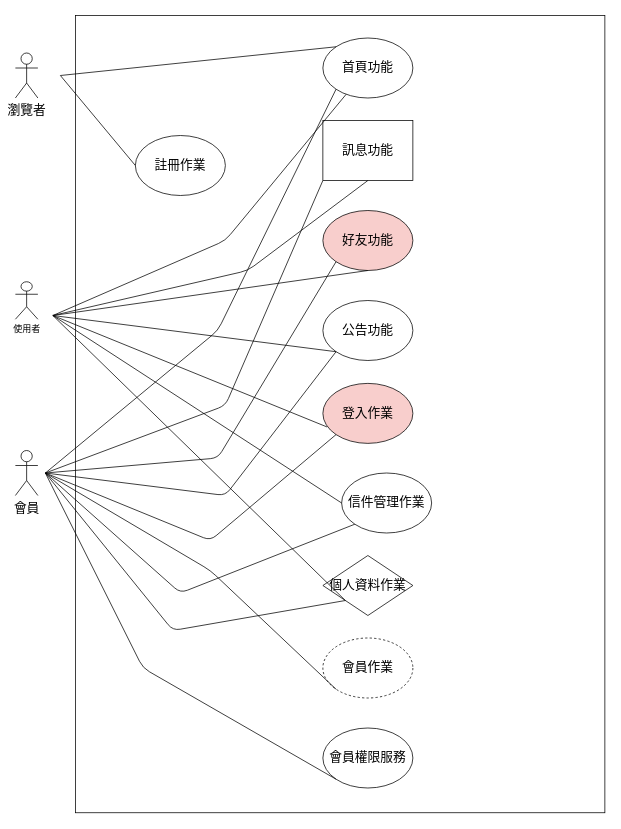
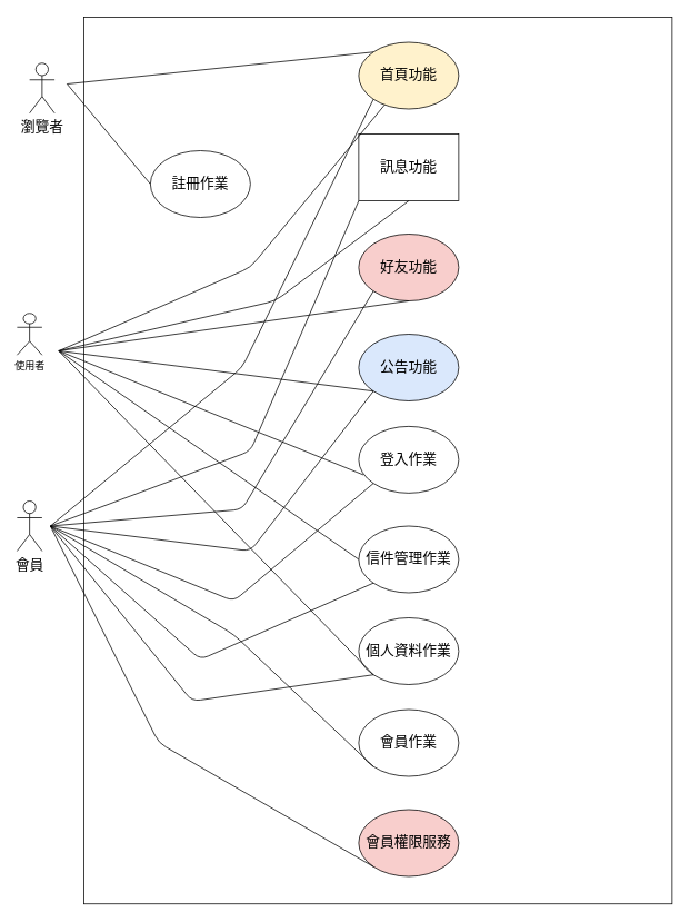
  <mxCell id="0" />
  <mxCell id="1" parent="0" />
  <mxCell id="2" value="使用者" style="shape=umlActor;verticalLabelPosition=bottom;verticalAlign=top;html=1;strokeWidth=1;perimeterSpacing=0;" vertex="1" parent="1"><mxGeometry x="20" y="375" width="30" height="50" as="geometry" /></mxCell>
  <mxCell id="3" value="" style="whiteSpace=wrap;html=1;aspect=fixed;" vertex="1" parent="1"><mxGeometry x="100" y="20" width="706" height="1063" as="geometry" /></mxCell>
  <mxCell id="4" value="&lt;font style=&quot;font-size: 17px&quot;&gt;註冊作業&lt;/font&gt;" style="ellipse;whiteSpace=wrap;html=1;" vertex="1" parent="1"><mxGeometry x="180" y="180" width="120" height="80" as="geometry" /></mxCell>
  <mxCell id="5" value="訊息功能" style="whiteSpace=wrap;html=1;fontSize=17;strokeWidth=1;rounded=0;" vertex="1" parent="1"><mxGeometry x="430" y="160" width="120" height="80" as="geometry" /></mxCell>
  <mxCell id="6" value="好友功能" style="ellipse;whiteSpace=wrap;html=1;fontSize=17;strokeWidth=1;fillColor=#f8cecc;" vertex="1" parent="1"><mxGeometry x="430" y="280" width="120" height="80" as="geometry" /></mxCell>
- <mxCell id="7" value="公告功能" style="ellipse;whiteSpace=wrap;html=1;fontSize=17;strokeWidth=1;" vertex="1" parent="1"><mxGeometry x="430" y="400" width="120" height="80" as="geometry" /></mxCell>
- <mxCell id="8" value="首頁功能" style="ellipse;whiteSpace=wrap;html=1;fontSize=17;strokeWidth=1;" vertex="1" parent="1"><mxGeometry x="430" y="50" width="120" height="80" as="geometry" /></mxCell>
- <mxCell id="9" value="瀏覽者" style="shape=umlActor;verticalLabelPosition=bottom;verticalAlign=top;html=1;outlineConnect=0;fontSize=17;strokeWidth=1;" vertex="1" parent="1"><mxGeometry x="20" y="70" width="30" height="60" as="geometry" /></mxCell>
+ <mxCell id="7" value="公告功能" style="ellipse;whiteSpace=wrap;html=1;fontSize=17;strokeWidth=1;fillColor=#dae8fc;" vertex="1" parent="1"><mxGeometry x="430" y="400" width="120" height="80" as="geometry" /></mxCell>
+ <mxCell id="8" value="首頁功能" style="ellipse;whiteSpace=wrap;html=1;fontSize=17;strokeWidth=1;fillColor=#fff2cc;" vertex="1" parent="1"><mxGeometry x="430" y="50" width="120" height="80" as="geometry" /></mxCell>
+ <mxCell id="9" value="瀏覽者" style="shape=umlActor;verticalLabelPosition=bottom;verticalAlign=top;html=1;outlineConnect=0;fontSize=17;strokeWidth=1;" vertex="1" parent="1"><mxGeometry x="35" y="75" width="30" height="60" as="geometry" /></mxCell>
  <mxCell id="10" value="" style="endArrow=none;html=1;fontSize=17;entryX=0;entryY=0;entryDx=0;entryDy=0;" edge="1" parent="1" target="8"><mxGeometry width="50" height="50" relative="1" as="geometry"><mxPoint x="80" y="100" as="sourcePoint" /><mxPoint x="300" y="170" as="targetPoint" /></mxGeometry></mxCell>
  <mxCell id="11" value="" style="endArrow=none;html=1;fontSize=17;entryX=0;entryY=0.5;entryDx=0;entryDy=0;" edge="1" parent="1" target="4"><mxGeometry width="50" height="50" relative="1" as="geometry"><mxPoint x="80" y="100" as="sourcePoint" /><mxPoint x="150" y="180" as="targetPoint" /></mxGeometry></mxCell>
  <mxCell id="12" value="" style="endArrow=none;html=1;fontSize=17;" edge="1" parent="1" target="8"><mxGeometry width="50" height="50" relative="1" as="geometry"><mxPoint x="70" y="420" as="sourcePoint" /><mxPoint x="300" y="330" as="targetPoint" /><Array as="points"><mxPoint x="300" y="320" /></Array></mxGeometry></mxCell>
- <mxCell id="13" value="個人資料作業" style="rhombus;whiteSpace=wrap;html=1;fontSize=17;strokeWidth=1;" vertex="1" parent="1"><mxGeometry x="430" y="740" width="120" height="80" as="geometry" /></mxCell>
+ <mxCell id="13" value="個人資料作業" style="ellipse;whiteSpace=wrap;html=1;fontSize=17;strokeWidth=1;" vertex="1" parent="1"><mxGeometry x="430" y="740" width="120" height="80" as="geometry" /></mxCell>
  <mxCell id="14" value="會員" style="shape=umlActor;verticalLabelPosition=bottom;verticalAlign=top;html=1;outlineConnect=0;fontSize=17;strokeWidth=1;" vertex="1" parent="1"><mxGeometry x="20" y="600" width="30" height="60" as="geometry" /></mxCell>
- <mxCell id="15" value="信件管理作業" style="ellipse;whiteSpace=wrap;html=1;fontSize=17;strokeWidth=1;" vertex="1" parent="1"><mxGeometry x="455" y="630" width="120" height="80" as="geometry" /></mxCell>
- <mxCell id="16" value="會員作業" style="ellipse;whiteSpace=wrap;html=1;fontSize=17;strokeWidth=1;dashed=1;" vertex="1" parent="1"><mxGeometry x="430" y="850" width="120" height="80" as="geometry" /></mxCell>
- <mxCell id="17" value="登入作業" style="ellipse;whiteSpace=wrap;html=1;fontSize=17;strokeWidth=1;fillColor=#f8cecc;" vertex="1" parent="1"><mxGeometry x="430" y="510.5" width="120" height="80" as="geometry" /></mxCell>
- <mxCell id="18" value="會員權限服務" style="ellipse;whiteSpace=wrap;html=1;fontSize=17;strokeWidth=1;" vertex="1" parent="1"><mxGeometry x="430" y="970" width="120" height="80" as="geometry" /></mxCell>
+ <mxCell id="15" value="信件管理作業" style="ellipse;whiteSpace=wrap;html=1;fontSize=17;strokeWidth=1;" vertex="1" parent="1"><mxGeometry x="430" y="630" width="120" height="80" as="geometry" /></mxCell>
+ <mxCell id="16" value="會員作業" style="ellipse;whiteSpace=wrap;html=1;fontSize=17;strokeWidth=1;" vertex="1" parent="1"><mxGeometry x="430" y="850" width="120" height="80" as="geometry" /></mxCell>
+ <mxCell id="17" value="登入作業" style="ellipse;whiteSpace=wrap;html=1;fontSize=17;strokeWidth=1;" vertex="1" parent="1"><mxGeometry x="430" y="510.5" width="120" height="80" as="geometry" /></mxCell>
+ <mxCell id="18" value="會員權限服務" style="ellipse;whiteSpace=wrap;html=1;fontSize=17;strokeWidth=1;fillColor=#f8cecc;" vertex="1" parent="1"><mxGeometry x="430" y="970" width="120" height="80" as="geometry" /></mxCell>
  <mxCell id="19" value="" style="endArrow=none;html=1;fontSize=17;entryX=0.5;entryY=1;entryDx=0;entryDy=0;" edge="1" parent="1" target="5"><mxGeometry width="50" height="50" relative="1" as="geometry"><mxPoint x="70" y="420" as="sourcePoint" /><mxPoint x="100" y="500" as="targetPoint" /><Array as="points"><mxPoint x="330" y="360" /></Array></mxGeometry></mxCell>
  <mxCell id="20" value="" style="endArrow=none;html=1;fontSize=17;entryX=0.5;entryY=1;entryDx=0;entryDy=0;" edge="1" parent="1" target="6"><mxGeometry width="50" height="50" relative="1" as="geometry"><mxPoint x="70" y="420" as="sourcePoint" /><mxPoint x="110" y="320" as="targetPoint" /></mxGeometry></mxCell>
  <mxCell id="21" value="" style="endArrow=none;html=1;fontSize=17;entryX=0;entryY=1;entryDx=0;entryDy=0;" edge="1" parent="1" target="7"><mxGeometry width="50" height="50" relative="1" as="geometry"><mxPoint x="70" y="420" as="sourcePoint" /><mxPoint x="110" y="320" as="targetPoint" /></mxGeometry></mxCell>
  <mxCell id="22" value="" style="endArrow=none;html=1;fontSize=17;entryX=0.047;entryY=0.727;entryDx=0;entryDy=0;entryPerimeter=0;" edge="1" parent="1" target="17"><mxGeometry width="50" height="50" relative="1" as="geometry"><mxPoint x="70" y="420" as="sourcePoint" /><mxPoint x="110" y="660" as="targetPoint" /></mxGeometry></mxCell>
  <mxCell id="23" value="" style="endArrow=none;html=1;fontSize=17;entryX=0;entryY=0.5;entryDx=0;entryDy=0;" edge="1" parent="1" target="15"><mxGeometry width="50" height="50" relative="1" as="geometry"><mxPoint x="70" y="420" as="sourcePoint" /><mxPoint x="350" y="490" as="targetPoint" /></mxGeometry></mxCell>
  <mxCell id="24" value="" style="endArrow=none;html=1;fontSize=17;entryX=0;entryY=1;entryDx=0;entryDy=0;" edge="1" parent="1" target="13"><mxGeometry width="50" height="50" relative="1" as="geometry"><mxPoint x="70" y="420" as="sourcePoint" /><mxPoint x="350" y="660" as="targetPoint" /></mxGeometry></mxCell>
  <mxCell id="25" value="" style="endArrow=none;html=1;fontSize=17;exitX=0;exitY=1;exitDx=0;exitDy=0;" edge="1" parent="1" source="8"><mxGeometry width="50" height="50" relative="1" as="geometry"><mxPoint x="300" y="710" as="sourcePoint" /><mxPoint x="60" y="630" as="targetPoint" /><Array as="points"><mxPoint x="290" y="440" /></Array></mxGeometry></mxCell>
  <mxCell id="26" value="" style="endArrow=none;html=1;fontSize=17;entryX=0;entryY=1;entryDx=0;entryDy=0;" edge="1" parent="1" target="5"><mxGeometry width="50" height="50" relative="1" as="geometry"><mxPoint x="60" y="630" as="sourcePoint" /><mxPoint x="350" y="400" as="targetPoint" /><Array as="points"><mxPoint x="300" y="540" /></Array></mxGeometry></mxCell>
  <mxCell id="27" value="" style="endArrow=none;html=1;fontSize=17;entryX=0;entryY=1;entryDx=0;entryDy=0;" edge="1" parent="1" target="6"><mxGeometry width="50" height="50" relative="1" as="geometry"><mxPoint x="60" y="630" as="sourcePoint" /><mxPoint x="350" y="570" as="targetPoint" /><Array as="points"><mxPoint x="290" y="610" /></Array></mxGeometry></mxCell>
  <mxCell id="28" value="" style="endArrow=none;html=1;fontSize=17;entryX=0;entryY=1;entryDx=0;entryDy=0;" edge="1" parent="1" target="7"><mxGeometry width="50" height="50" relative="1" as="geometry"><mxPoint x="60" y="630" as="sourcePoint" /><mxPoint x="300" y="400" as="targetPoint" /><Array as="points"><mxPoint x="300" y="660" /></Array></mxGeometry></mxCell>
  <mxCell id="29" value="" style="endArrow=none;html=1;fontSize=17;entryX=0;entryY=1;entryDx=0;entryDy=0;" edge="1" parent="1" target="17"><mxGeometry width="50" height="50" relative="1" as="geometry"><mxPoint x="60" y="630" as="sourcePoint" /><mxPoint x="300" y="400" as="targetPoint" /><Array as="points"><mxPoint x="280" y="720" /></Array></mxGeometry></mxCell>
  <mxCell id="30" value="" style="endArrow=none;html=1;fontSize=17;entryX=0;entryY=1;entryDx=0;entryDy=0;" edge="1" parent="1" target="15"><mxGeometry width="50" height="50" relative="1" as="geometry"><mxPoint x="60" y="630" as="sourcePoint" /><mxPoint x="300" y="600" as="targetPoint" /><Array as="points"><mxPoint x="240" y="790" /></Array></mxGeometry></mxCell>
  <mxCell id="31" value="" style="endArrow=none;html=1;fontSize=17;entryX=0;entryY=1;entryDx=0;entryDy=0;" edge="1" parent="1" target="13"><mxGeometry width="50" height="50" relative="1" as="geometry"><mxPoint x="60" y="630" as="sourcePoint" /><mxPoint x="300" y="600" as="targetPoint" /><Array as="points"><mxPoint x="230" y="840" /></Array></mxGeometry></mxCell>
  <mxCell id="32" value="" style="endArrow=none;html=1;fontSize=17;entryX=0;entryY=1;entryDx=0;entryDy=0;" edge="1" parent="1" target="16"><mxGeometry width="50" height="50" relative="1" as="geometry"><mxPoint x="60" y="630" as="sourcePoint" /><mxPoint x="290" y="760" as="targetPoint" /><Array as="points"><mxPoint x="280" y="760" /></Array></mxGeometry></mxCell>
  <mxCell id="33" value="" style="endArrow=none;html=1;fontSize=17;entryX=0;entryY=1;entryDx=0;entryDy=0;" edge="1" parent="1" target="18"><mxGeometry width="50" height="50" relative="1" as="geometry"><mxPoint x="60" y="630" as="sourcePoint" /><mxPoint x="290" y="760" as="targetPoint" /><Array as="points"><mxPoint x="190" y="890" /></Array></mxGeometry></mxCell>
